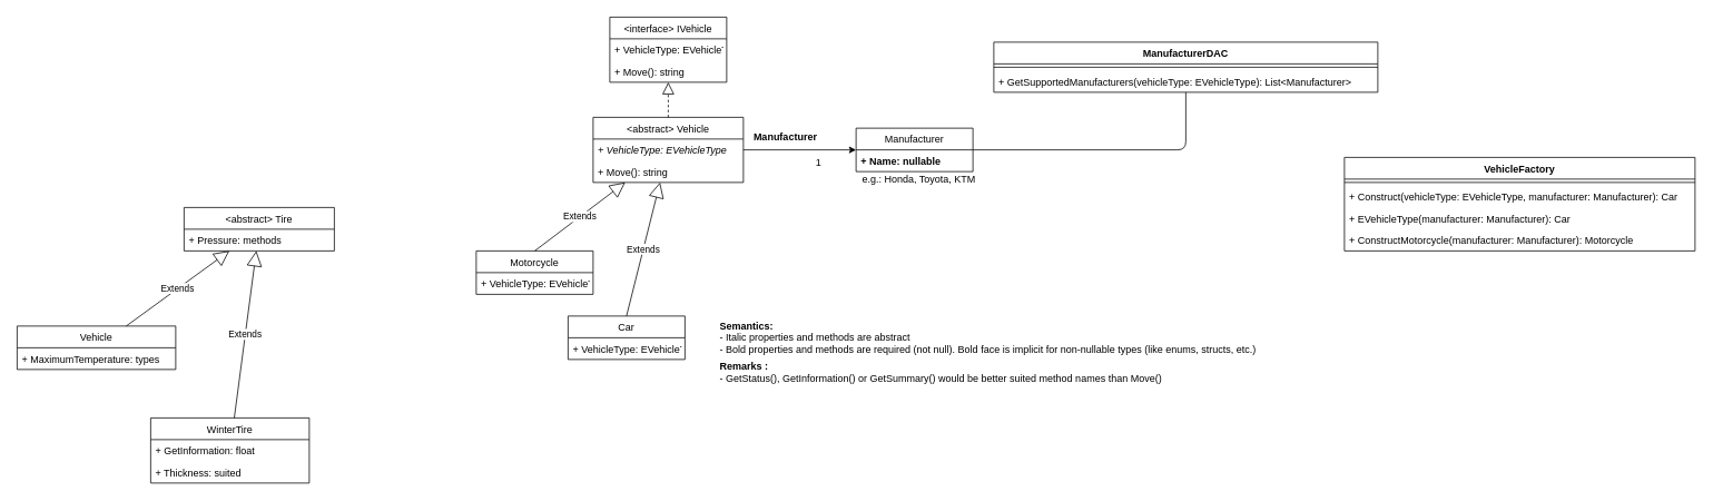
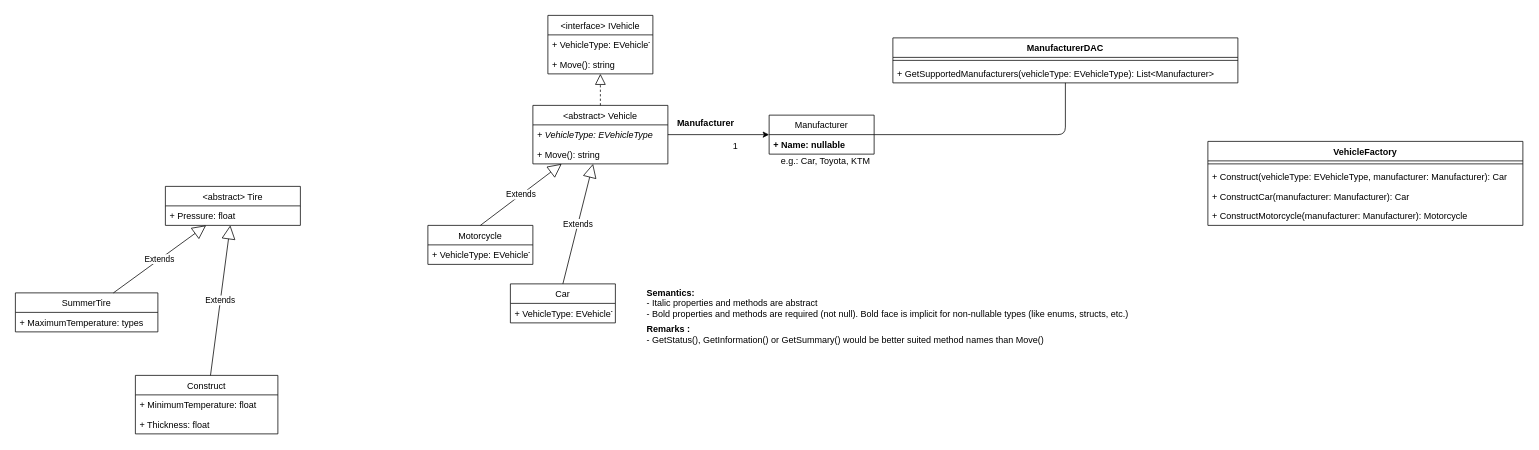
  <mxCell id="0" />
  <mxCell id="1" parent="0" />
  <mxCell id="2" style="edgeStyle=orthogonalEdgeStyle;rounded=0;orthogonalLoop=1;jettySize=auto;html=1;" edge="1" parent="1" source="3" target="10"><mxGeometry relative="1" as="geometry" /></mxCell>
  <mxCell id="3" value="&lt;abstract&gt; Vehicle" style="swimlane;fontStyle=0;childLayout=stackLayout;horizontal=1;startSize=26;fillColor=none;horizontalStack=0;resizeParent=1;resizeParentMax=0;resizeLast=0;collapsible=1;marginBottom=0;" vertex="1" parent="1"><mxGeometry x="710" y="140" width="180" height="78" as="geometry" /></mxCell>
  <mxCell id="4" value="+ VehicleType: EVehicleType" style="text;strokeColor=none;fillColor=none;align=left;verticalAlign=top;spacingLeft=4;spacingRight=4;overflow=hidden;rotatable=0;points=[[0,0.5],[1,0.5]];portConstraint=eastwest;fontStyle=2" vertex="1" parent="3"><mxGeometry y="26" width="180" height="26" as="geometry" /></mxCell>
  <mxCell id="5" value="+ Move(): string" style="text;strokeColor=none;fillColor=none;align=left;verticalAlign=top;spacingLeft=4;spacingRight=4;overflow=hidden;rotatable=0;points=[[0,0.5],[1,0.5]];portConstraint=eastwest;" vertex="1" parent="3"><mxGeometry y="52" width="180" height="26" as="geometry" /></mxCell>
  <mxCell id="6" value="&lt;interface&gt; IVehicle" style="swimlane;fontStyle=0;childLayout=stackLayout;horizontal=1;startSize=26;fillColor=none;horizontalStack=0;resizeParent=1;resizeParentMax=0;resizeLast=0;collapsible=1;marginBottom=0;" vertex="1" parent="1"><mxGeometry x="730" width="140" height="78" as="geometry" y="20" /></mxCell>
  <mxCell id="7" value="+ VehicleType: EVehicleType" style="text;strokeColor=none;fillColor=none;align=left;verticalAlign=top;spacingLeft=4;spacingRight=4;overflow=hidden;rotatable=0;points=[[0,0.5],[1,0.5]];portConstraint=eastwest;fontStyle=0" vertex="1" parent="6"><mxGeometry y="26" width="140" height="26" as="geometry" /></mxCell>
  <mxCell id="8" value="+ Move(): string" style="text;strokeColor=none;fillColor=none;align=left;verticalAlign=top;spacingLeft=4;spacingRight=4;overflow=hidden;rotatable=0;points=[[0,0.5],[1,0.5]];portConstraint=eastwest;" vertex="1" parent="6"><mxGeometry y="52" width="140" height="26" as="geometry" /></mxCell>
  <mxCell id="9" value="" style="endArrow=block;dashed=1;endFill=0;endSize=12;html=1;" edge="1" parent="1" source="3" target="6"><mxGeometry width="160" relative="1" as="geometry"><mxPoint x="660" y="250" as="sourcePoint" /><mxPoint x="820" y="250" as="targetPoint" /></mxGeometry></mxCell>
  <mxCell id="10" value="Manufacturer" style="swimlane;fontStyle=0;childLayout=stackLayout;horizontal=1;startSize=26;fillColor=none;horizontalStack=0;resizeParent=1;resizeParentMax=0;resizeLast=0;collapsible=1;marginBottom=0;" vertex="1" parent="1"><mxGeometry x="1025" y="153" width="140" height="52" as="geometry" /></mxCell>
  <mxCell id="11" value="+ Name: nullable" style="text;strokeColor=none;fillColor=none;align=left;verticalAlign=top;spacingLeft=4;spacingRight=4;overflow=hidden;rotatable=0;points=[[0,0.5],[1,0.5]];portConstraint=eastwest;fontStyle=1" vertex="1" parent="10"><mxGeometry y="26" width="140" height="26" as="geometry" /></mxCell>
- <mxCell id="12" value="e.g.: Honda, Toyota, KTM" style="text;html=1;align=center;verticalAlign=middle;resizable=0;points=[];autosize=1;strokeColor=none;" vertex="1" parent="1"><mxGeometry x="1025" y="204" width="150" height="20" as="geometry" /></mxCell>
+ <mxCell id="12" value="e.g.: Car, Toyota, KTM" style="text;html=1;align=center;verticalAlign=middle;resizable=0;points=[];autosize=1;strokeColor=none;" vertex="1" parent="1"><mxGeometry x="1025" y="204" width="150" height="20" as="geometry" /></mxCell>
  <mxCell id="13" value="Car" style="swimlane;fontStyle=0;childLayout=stackLayout;horizontal=1;startSize=26;fillColor=none;horizontalStack=0;resizeParent=1;resizeParentMax=0;resizeLast=0;collapsible=1;marginBottom=0;" vertex="1" parent="1"><mxGeometry x="680" y="378" width="140" height="52" as="geometry" /></mxCell>
  <mxCell id="14" value="+ VehicleType: EVehicleType" style="text;strokeColor=none;fillColor=none;align=left;verticalAlign=top;spacingLeft=4;spacingRight=4;overflow=hidden;rotatable=0;points=[[0,0.5],[1,0.5]];portConstraint=eastwest;fontStyle=0" vertex="1" parent="13"><mxGeometry y="26" width="140" height="26" as="geometry" /></mxCell>
  <mxCell id="15" value="Extends" style="endArrow=block;endSize=16;endFill=0;html=1;exitX=0.5;exitY=0;exitDx=0;exitDy=0;" edge="1" parent="1" source="13" target="3"><mxGeometry width="160" relative="1" as="geometry"><mxPoint x="660" y="250" as="sourcePoint" /><mxPoint x="860" y="260" as="targetPoint" /></mxGeometry></mxCell>
  <mxCell id="16" value="Motorcycle" style="swimlane;fontStyle=0;childLayout=stackLayout;horizontal=1;startSize=26;fillColor=none;horizontalStack=0;resizeParent=1;resizeParentMax=0;resizeLast=0;collapsible=1;marginBottom=0;" vertex="1" parent="1"><mxGeometry x="570" y="300" width="140" height="52" as="geometry" /></mxCell>
  <mxCell id="17" value="+ VehicleType: EVehicleType" style="text;strokeColor=none;fillColor=none;align=left;verticalAlign=top;spacingLeft=4;spacingRight=4;overflow=hidden;rotatable=0;points=[[0,0.5],[1,0.5]];portConstraint=eastwest;fontStyle=0" vertex="1" parent="16"><mxGeometry y="26" width="140" height="26" as="geometry" /></mxCell>
  <mxCell id="18" value="Extends" style="endArrow=block;endSize=16;endFill=0;html=1;exitX=0.5;exitY=0;exitDx=0;exitDy=0;" edge="1" parent="1" source="16" target="3"><mxGeometry width="160" relative="1" as="geometry"><mxPoint x="790" y="310" as="sourcePoint" /><mxPoint x="790" y="202" as="targetPoint" /></mxGeometry></mxCell>
  <mxCell id="19" value="&lt;b&gt;Remarks :&lt;/b&gt;&lt;br&gt;- GetStatus(), GetInformation() or GetSummary() would be better suited method names than Move()" style="text;html=1;align=left;verticalAlign=middle;resizable=0;points=[];autosize=1;strokeColor=none;" vertex="1" parent="1"><mxGeometry x="860" y="430" width="550" height="30" as="geometry" /></mxCell>
  <mxCell id="20" value="&lt;b&gt;Manufacturer&lt;/b&gt;" style="text;html=1;align=center;verticalAlign=middle;resizable=0;points=[];autosize=1;strokeColor=none;" vertex="1" parent="1"><mxGeometry x="895" y="154" width="90" height="20" as="geometry" /></mxCell>
  <mxCell id="21" value="1" style="text;html=1;align=center;verticalAlign=middle;resizable=0;points=[];autosize=1;strokeColor=none;" vertex="1" parent="1"><mxGeometry x="970" y="184" width="20" height="20" as="geometry" /></mxCell>
  <mxCell id="22" value="ManufacturerDAC" style="swimlane;fontStyle=1;align=center;verticalAlign=top;childLayout=stackLayout;horizontal=1;startSize=26;horizontalStack=0;resizeParent=1;resizeParentMax=0;resizeLast=0;collapsible=1;marginBottom=0;" vertex="1" parent="1"><mxGeometry x="1190" y="50" width="460" height="60" as="geometry" /></mxCell>
  <mxCell id="23" value="" style="line;strokeWidth=1;fillColor=none;align=left;verticalAlign=middle;spacingTop=-1;spacingLeft=3;spacingRight=3;rotatable=0;labelPosition=right;points=[];portConstraint=eastwest;" vertex="1" parent="22"><mxGeometry y="26" width="460" height="8" as="geometry" /></mxCell>
  <mxCell id="24" value="+ GetSupportedManufacturers(vehicleType: EVehicleType): List&lt;Manufacturer&gt;" style="text;strokeColor=none;fillColor=none;align=left;verticalAlign=top;spacingLeft=4;spacingRight=4;overflow=hidden;rotatable=0;points=[[0,0.5],[1,0.5]];portConstraint=eastwest;" vertex="1" parent="22"><mxGeometry y="34" width="460" height="26" as="geometry" /></mxCell>
  <mxCell id="25" value="&lt;b&gt;Semantics:&lt;/b&gt;&lt;br&gt;- Italic properties and methods are abstract&lt;br&gt;- Bold properties and methods are required (not null). Bold face is implicit for non-nullable types (like enums, structs, etc.)" style="text;html=1;align=left;verticalAlign=middle;resizable=0;points=[];autosize=1;strokeColor=none;" vertex="1" parent="1"><mxGeometry x="860" y="379" width="660" height="50" as="geometry" /></mxCell>
  <mxCell id="26" value="" style="endArrow=none;html=1;edgeStyle=orthogonalEdgeStyle;" edge="1" parent="1" source="10" target="22"><mxGeometry relative="1" as="geometry"><mxPoint x="970" y="310" as="sourcePoint" /><mxPoint x="1130" y="310" as="targetPoint" /></mxGeometry></mxCell>
  <mxCell id="27" value="&lt;abstract&gt; Tire" style="swimlane;fontStyle=0;childLayout=stackLayout;horizontal=1;startSize=26;fillColor=none;horizontalStack=0;resizeParent=1;resizeParentMax=0;resizeLast=0;collapsible=1;marginBottom=0;" vertex="1" parent="1"><mxGeometry x="220" y="248" width="180" height="52" as="geometry" /></mxCell>
- <mxCell id="28" value="+ Pressure: methods" style="text;strokeColor=none;fillColor=none;align=left;verticalAlign=top;spacingLeft=4;spacingRight=4;overflow=hidden;rotatable=0;points=[[0,0.5],[1,0.5]];portConstraint=eastwest;" vertex="1" parent="27"><mxGeometry y="26" width="180" height="26" as="geometry" /></mxCell>
- <mxCell id="29" value="Vehicle" style="swimlane;fontStyle=0;childLayout=stackLayout;horizontal=1;startSize=26;fillColor=none;horizontalStack=0;resizeParent=1;resizeParentMax=0;resizeLast=0;collapsible=1;marginBottom=0;" vertex="1" parent="1"><mxGeometry x="20" y="390" width="190" height="52" as="geometry" /></mxCell>
+ <mxCell id="28" value="+ Pressure: float" style="text;strokeColor=none;fillColor=none;align=left;verticalAlign=top;spacingLeft=4;spacingRight=4;overflow=hidden;rotatable=0;points=[[0,0.5],[1,0.5]];portConstraint=eastwest;" vertex="1" parent="27"><mxGeometry y="26" width="180" height="26" as="geometry" /></mxCell>
+ <mxCell id="29" value="SummerTire" style="swimlane;fontStyle=0;childLayout=stackLayout;horizontal=1;startSize=26;fillColor=none;horizontalStack=0;resizeParent=1;resizeParentMax=0;resizeLast=0;collapsible=1;marginBottom=0;" vertex="1" parent="1"><mxGeometry x="20" y="390" width="190" height="52" as="geometry" /></mxCell>
  <mxCell id="30" value="+ MaximumTemperature: types" style="text;strokeColor=none;fillColor=none;align=left;verticalAlign=top;spacingLeft=4;spacingRight=4;overflow=hidden;rotatable=0;points=[[0,0.5],[1,0.5]];portConstraint=eastwest;" vertex="1" parent="29"><mxGeometry y="26" width="190" height="26" as="geometry" /></mxCell>
- <mxCell id="31" value="WinterTire" style="swimlane;fontStyle=0;childLayout=stackLayout;horizontal=1;startSize=26;fillColor=none;horizontalStack=0;resizeParent=1;resizeParentMax=0;resizeLast=0;collapsible=1;marginBottom=0;" vertex="1" parent="1"><mxGeometry x="180" y="500" width="190" height="78" as="geometry" /></mxCell>
- <mxCell id="32" value="+ GetInformation: float" style="text;strokeColor=none;fillColor=none;align=left;verticalAlign=top;spacingLeft=4;spacingRight=4;overflow=hidden;rotatable=0;points=[[0,0.5],[1,0.5]];portConstraint=eastwest;" vertex="1" parent="31"><mxGeometry y="26" width="190" height="26" as="geometry" /></mxCell>
- <mxCell id="33" value="+ Thickness: suited" style="text;strokeColor=none;fillColor=none;align=left;verticalAlign=top;spacingLeft=4;spacingRight=4;overflow=hidden;rotatable=0;points=[[0,0.5],[1,0.5]];portConstraint=eastwest;" vertex="1" parent="31"><mxGeometry y="52" width="190" height="26" as="geometry" /></mxCell>
+ <mxCell id="31" value="Construct" style="swimlane;fontStyle=0;childLayout=stackLayout;horizontal=1;startSize=26;fillColor=none;horizontalStack=0;resizeParent=1;resizeParentMax=0;resizeLast=0;collapsible=1;marginBottom=0;" vertex="1" parent="1"><mxGeometry x="180" y="500" width="190" height="78" as="geometry" /></mxCell>
+ <mxCell id="32" value="+ MinimumTemperature: float" style="text;strokeColor=none;fillColor=none;align=left;verticalAlign=top;spacingLeft=4;spacingRight=4;overflow=hidden;rotatable=0;points=[[0,0.5],[1,0.5]];portConstraint=eastwest;" vertex="1" parent="31"><mxGeometry y="26" width="190" height="26" as="geometry" /></mxCell>
+ <mxCell id="33" value="+ Thickness: float" style="text;strokeColor=none;fillColor=none;align=left;verticalAlign=top;spacingLeft=4;spacingRight=4;overflow=hidden;rotatable=0;points=[[0,0.5],[1,0.5]];portConstraint=eastwest;" vertex="1" parent="31"><mxGeometry y="52" width="190" height="26" as="geometry" /></mxCell>
  <mxCell id="34" value="Extends" style="endArrow=block;endSize=16;endFill=0;html=1;" edge="1" parent="1" source="29" target="27"><mxGeometry width="160" relative="1" as="geometry"><mxPoint x="650" y="310" as="sourcePoint" /><mxPoint x="758.43" y="228" as="targetPoint" /></mxGeometry></mxCell>
  <mxCell id="35" value="Extends" style="endArrow=block;endSize=16;endFill=0;html=1;" edge="1" parent="1" source="31" target="27"><mxGeometry width="160" relative="1" as="geometry"><mxPoint x="760" y="388" as="sourcePoint" /><mxPoint x="800.201" y="228" as="targetPoint" /></mxGeometry></mxCell>
  <mxCell id="36" value="VehicleFactory" style="swimlane;fontStyle=1;align=center;verticalAlign=top;childLayout=stackLayout;horizontal=1;startSize=26;horizontalStack=0;resizeParent=1;resizeParentMax=0;resizeLast=0;collapsible=1;marginBottom=0;" vertex="1" parent="1"><mxGeometry x="1610" y="188" width="420" height="112" as="geometry" /></mxCell>
  <mxCell id="37" value="" style="line;strokeWidth=1;fillColor=none;align=left;verticalAlign=middle;spacingTop=-1;spacingLeft=3;spacingRight=3;rotatable=0;labelPosition=right;points=[];portConstraint=eastwest;" vertex="1" parent="36"><mxGeometry y="26" width="420" height="8" as="geometry" /></mxCell>
  <mxCell id="38" value="+ Construct(vehicleType: EVehicleType, manufacturer: Manufacturer): Car" style="text;strokeColor=none;fillColor=none;align=left;verticalAlign=top;spacingLeft=4;spacingRight=4;overflow=hidden;rotatable=0;points=[[0,0.5],[1,0.5]];portConstraint=eastwest;" vertex="1" parent="36"><mxGeometry y="34" width="420" height="26" as="geometry" /></mxCell>
- <mxCell id="39" value="+ EVehicleType(manufacturer: Manufacturer): Car" style="text;strokeColor=none;fillColor=none;align=left;verticalAlign=top;spacingLeft=4;spacingRight=4;overflow=hidden;rotatable=0;points=[[0,0.5],[1,0.5]];portConstraint=eastwest;" vertex="1" parent="36"><mxGeometry y="60" width="420" height="26" as="geometry" /></mxCell>
+ <mxCell id="39" value="+ ConstructCar(manufacturer: Manufacturer): Car" style="text;strokeColor=none;fillColor=none;align=left;verticalAlign=top;spacingLeft=4;spacingRight=4;overflow=hidden;rotatable=0;points=[[0,0.5],[1,0.5]];portConstraint=eastwest;" vertex="1" parent="36"><mxGeometry y="60" width="420" height="26" as="geometry" /></mxCell>
  <mxCell id="40" value="+ ConstructMotorcycle(manufacturer: Manufacturer): Motorcycle" style="text;strokeColor=none;fillColor=none;align=left;verticalAlign=top;spacingLeft=4;spacingRight=4;overflow=hidden;rotatable=0;points=[[0,0.5],[1,0.5]];portConstraint=eastwest;" vertex="1" parent="36"><mxGeometry y="86" width="420" height="26" as="geometry" /></mxCell>
